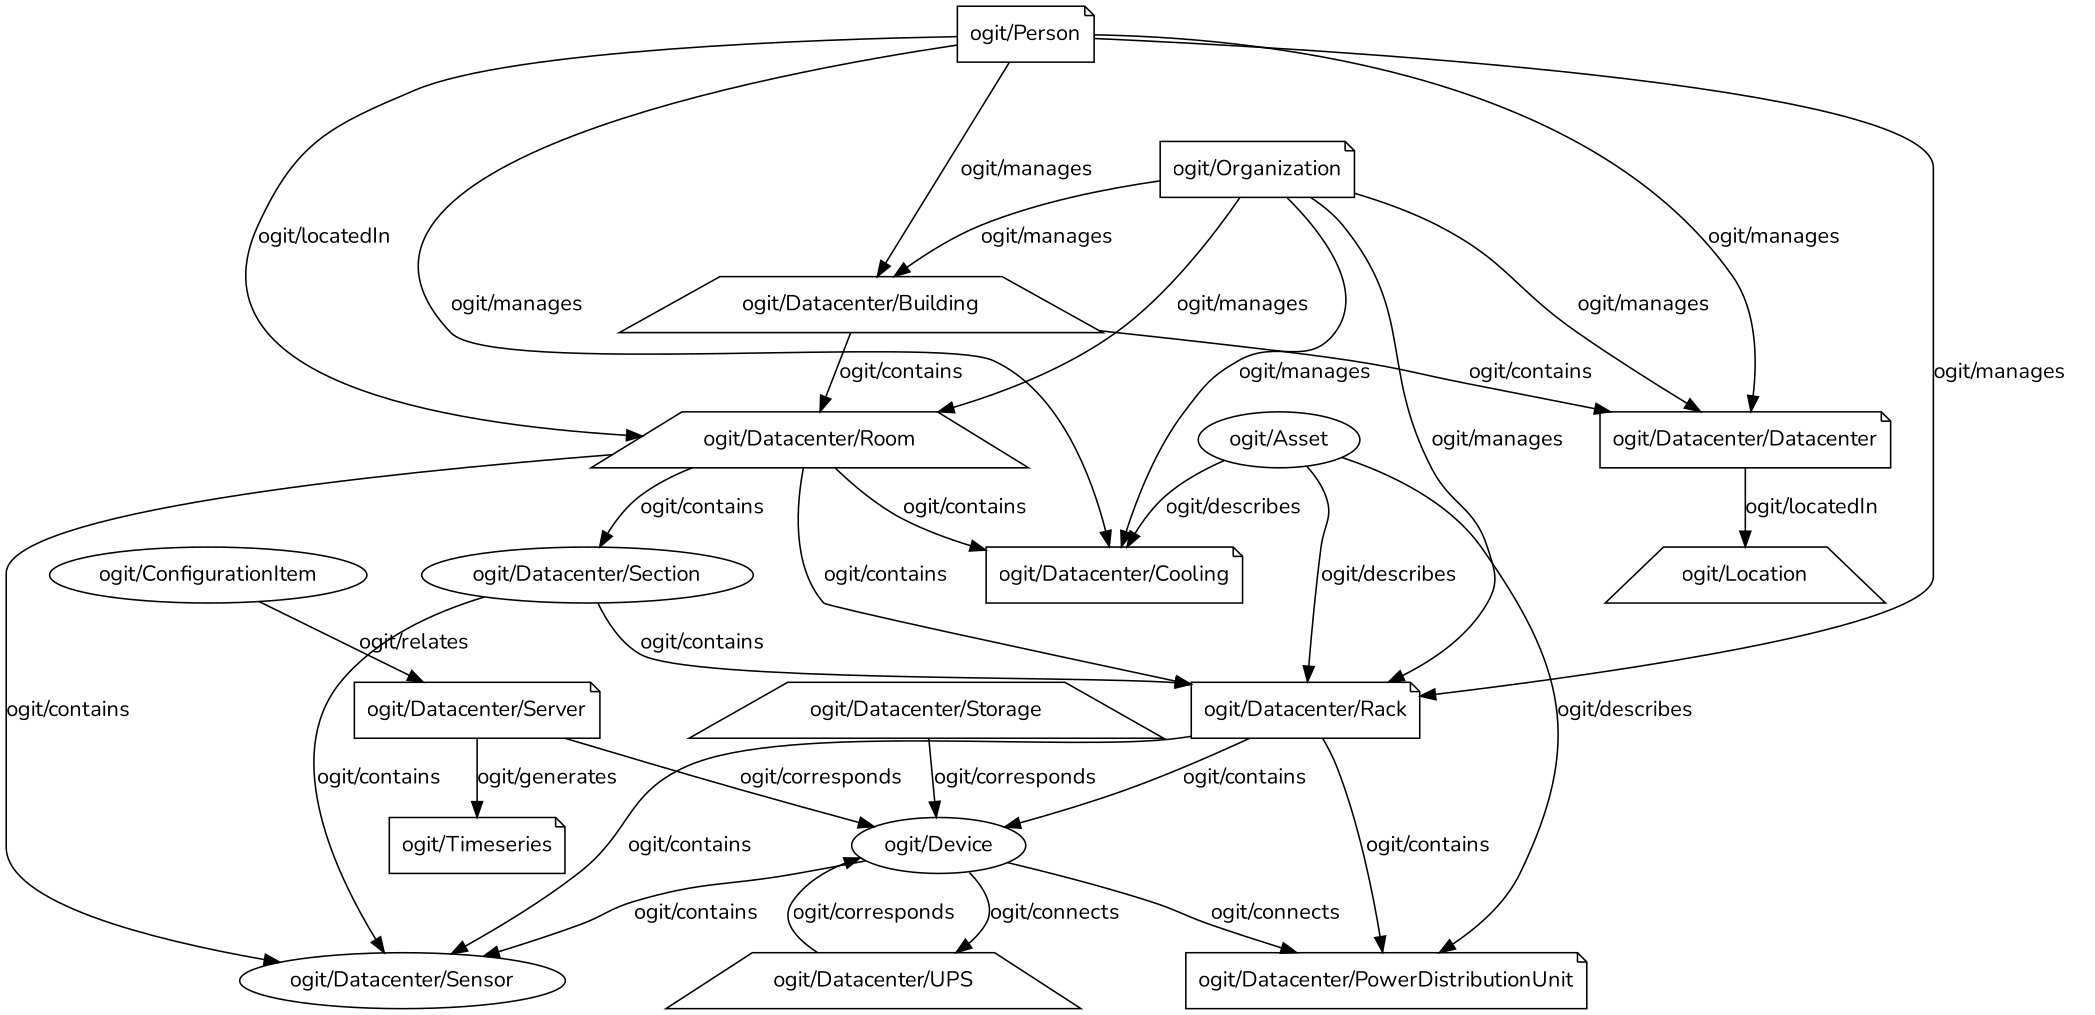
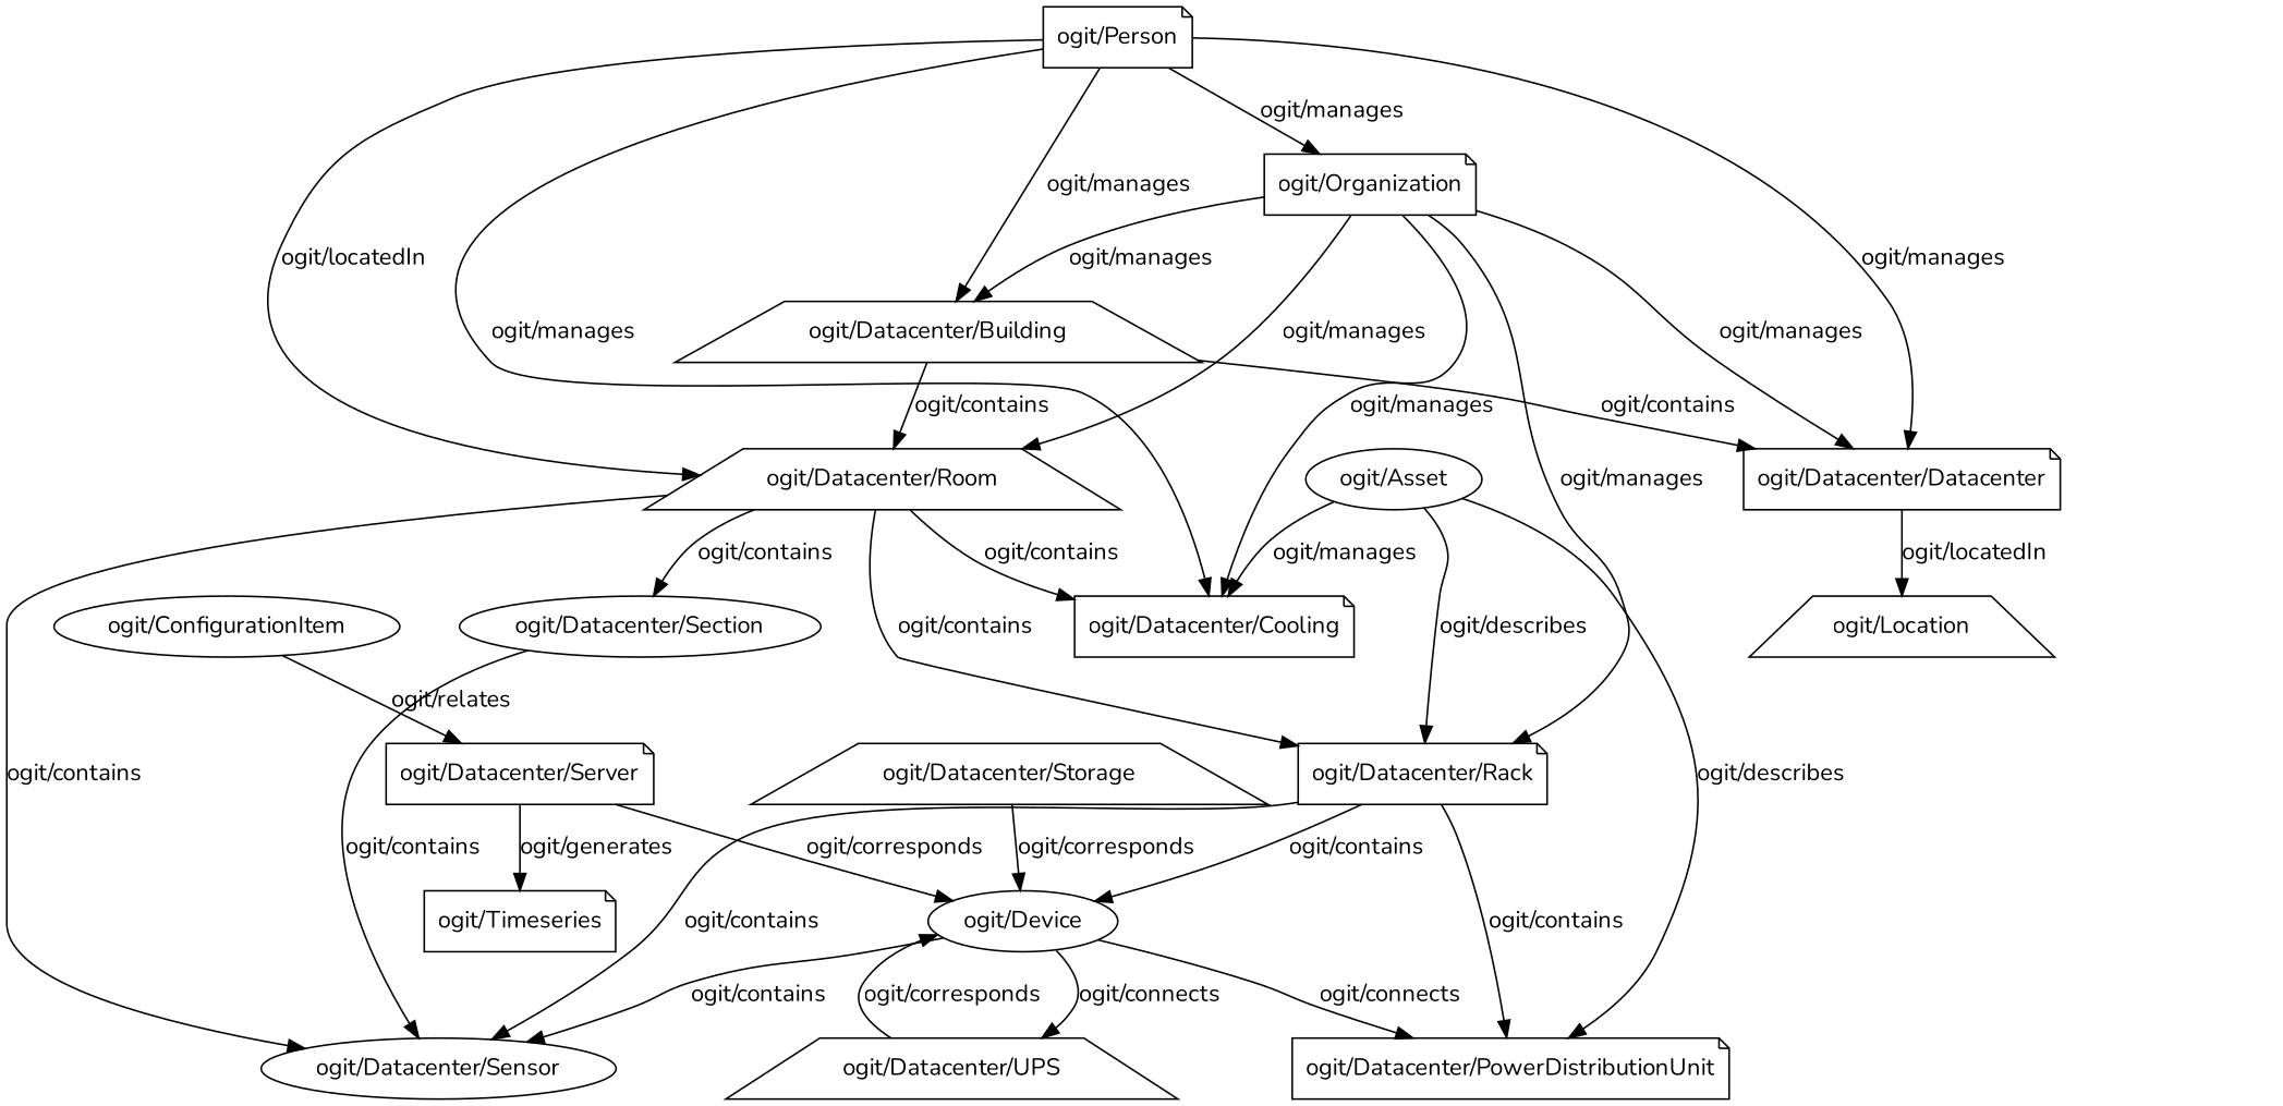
  digraph {
    fontname=Nunito
    node [fontname=Nunito shape=note]
    edge [fontname=Nunito]
    "ogit/Datacenter/Building" [shape=trapezium]
    "ogit/Datacenter/Datacenter"
    "ogit/Datacenter/Room" [shape=trapezium]
    "ogit/Location" [shape=trapezium]
    "ogit/Datacenter/Rack"
    "ogit/Datacenter/Sensor" [shape=ellipse]
    "ogit/Datacenter/Cooling"
    "ogit/Datacenter/Section" [shape=ellipse]
    "ogit/Datacenter/PowerDistributionUnit"
    "ogit/Device" [shape=ellipse]
    "ogit/Datacenter/UPS" [shape=trapezium]
    "ogit/Organization"
    "ogit/Person"
    "ogit/Datacenter/Server"
    "ogit/Timeseries"
    "ogit/Asset" [shape=ellipse]
    "ogit/Datacenter/Storage" [shape=trapezium]
    "ogit/ConfigurationItem" [shape=ellipse]
    "ogit/Datacenter/Building" -> "ogit/Datacenter/Datacenter" [label="ogit/contains    "]
    "ogit/Datacenter/Building" -> "ogit/Datacenter/Room" [label="ogit/contains    "]
    "ogit/Datacenter/Datacenter" -> "ogit/Location" [label="ogit/locatedIn    "]
    "ogit/Datacenter/Room" -> "ogit/Datacenter/Rack" [label="ogit/contains    "]
    "ogit/Datacenter/Room" -> "ogit/Datacenter/Sensor" [label="ogit/contains    "]
    "ogit/Datacenter/Room" -> "ogit/Datacenter/Cooling" [label="ogit/contains    "]
    "ogit/Datacenter/Room" -> "ogit/Datacenter/Section" [label="ogit/contains    "]
    "ogit/Datacenter/Rack" -> "ogit/Datacenter/Sensor" [label="ogit/contains    "]
    "ogit/Datacenter/Rack" -> "ogit/Datacenter/PowerDistributionUnit" [label="ogit/contains    "]
    "ogit/Datacenter/Rack" -> "ogit/Device" [label="ogit/contains    "]
-   "ogit/Datacenter/Section" -> "ogit/Datacenter/Rack" [label="ogit/contains    "]
    "ogit/Datacenter/Section" -> "ogit/Datacenter/Sensor" [label="ogit/contains    "]
    "ogit/Device" -> "ogit/Datacenter/Sensor" [label="ogit/contains    "]
    "ogit/Device" -> "ogit/Datacenter/PowerDistributionUnit" [label="ogit/connects    "]
    "ogit/Device" -> "ogit/Datacenter/UPS" [label="ogit/connects    "]
    "ogit/Datacenter/UPS" -> "ogit/Device" [label="ogit/corresponds    "]
    "ogit/Organization" -> "ogit/Datacenter/Building" [label="ogit/manages    "]
    "ogit/Organization" -> "ogit/Datacenter/Datacenter" [label="ogit/manages    "]
    "ogit/Organization" -> "ogit/Datacenter/Room" [label="ogit/manages    "]
    "ogit/Organization" -> "ogit/Datacenter/Rack" [label="ogit/manages    "]
    "ogit/Organization" -> "ogit/Datacenter/Cooling" [label="ogit/manages    "]
    "ogit/Person" -> "ogit/Datacenter/Building" [label="ogit/manages    "]
    "ogit/Person" -> "ogit/Datacenter/Datacenter" [label="ogit/manages    "]
    "ogit/Person" -> "ogit/Datacenter/Room" [label="ogit/locatedIn    "]
-   "ogit/Person" -> "ogit/Datacenter/Rack" [label="ogit/manages    "]
+   "ogit/Person" -> "ogit/Organization" [label="ogit/manages    "]
    "ogit/Person" -> "ogit/Datacenter/Cooling" [label="ogit/manages    "]
    "ogit/Datacenter/Server" -> "ogit/Device" [label="ogit/corresponds    "]
    "ogit/Datacenter/Server" -> "ogit/Timeseries" [label="ogit/generates    "]
    "ogit/Asset" -> "ogit/Datacenter/Rack" [label="ogit/describes    "]
-   "ogit/Asset" -> "ogit/Datacenter/Cooling" [label="ogit/describes    "]
+   "ogit/Asset" -> "ogit/Datacenter/Cooling" [label="ogit/manages    "]
    "ogit/Asset" -> "ogit/Datacenter/PowerDistributionUnit" [label="ogit/describes    "]
    "ogit/Datacenter/Storage" -> "ogit/Device" [label="ogit/corresponds    "]
    "ogit/ConfigurationItem" -> "ogit/Datacenter/Server" [label="ogit/relates    "]
  }
